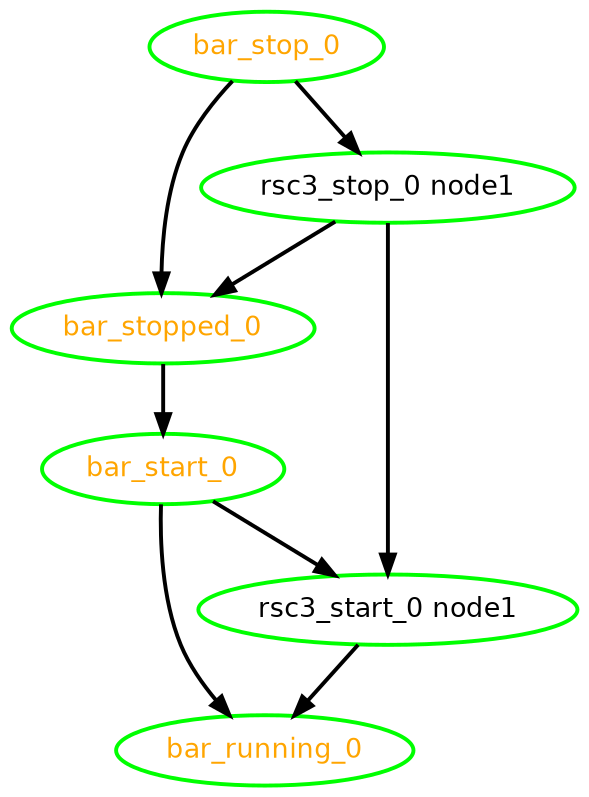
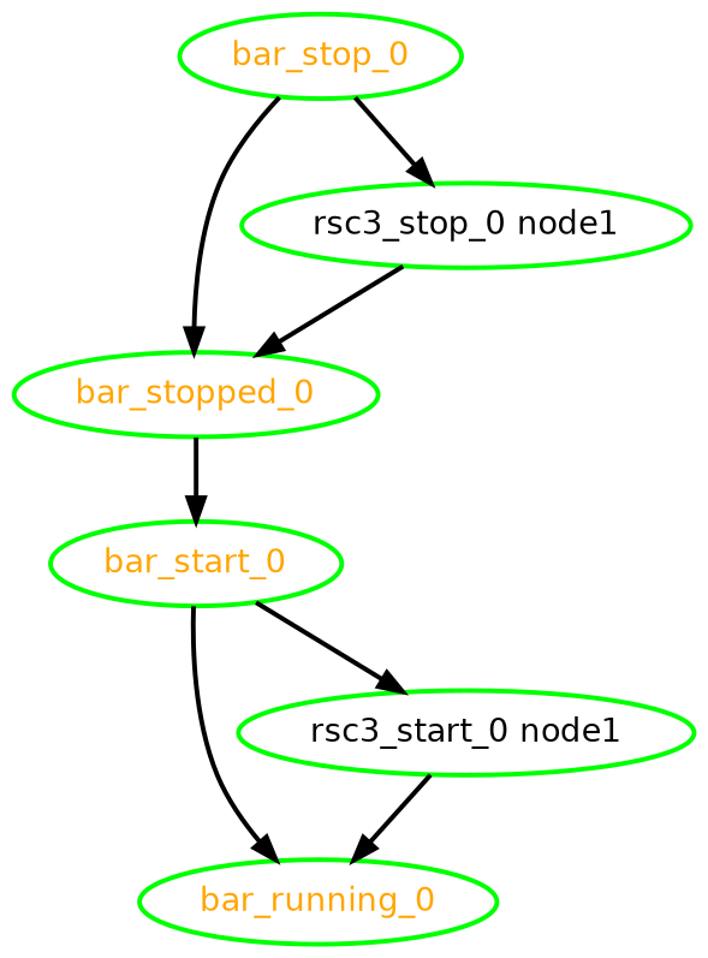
  digraph {
    fontname="DejaVu Sans"
    node [color=green fontcolor=orange style=bold fontname="DejaVu Sans"]
    edge [style=bold fontname="DejaVu Sans"]
    bar_running_0
    bar_start_0
    "rsc3_start_0 node1" [fontcolor=black]
    bar_stop_0
    bar_stopped_0
    "rsc3_stop_0 node1" [fontcolor=black]
    bar_start_0 -> bar_running_0
    bar_start_0 -> "rsc3_start_0 node1"
    "rsc3_start_0 node1" -> bar_running_0
    bar_stop_0 -> bar_stopped_0
    bar_stop_0 -> "rsc3_stop_0 node1"
    bar_stopped_0 -> bar_start_0
-   "rsc3_stop_0 node1" -> "rsc3_start_0 node1"
    "rsc3_stop_0 node1" -> bar_stopped_0
  }
